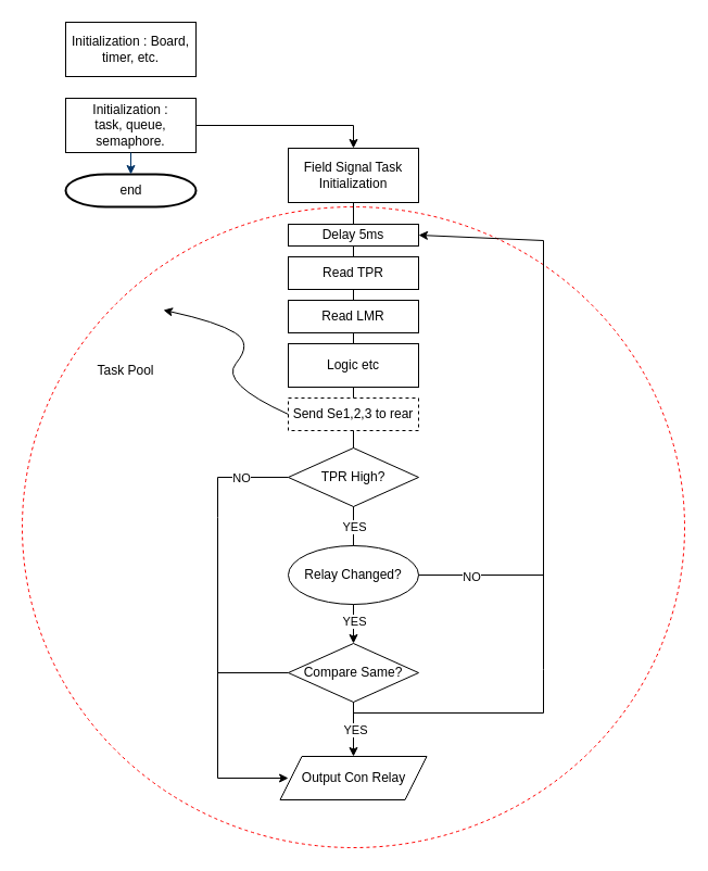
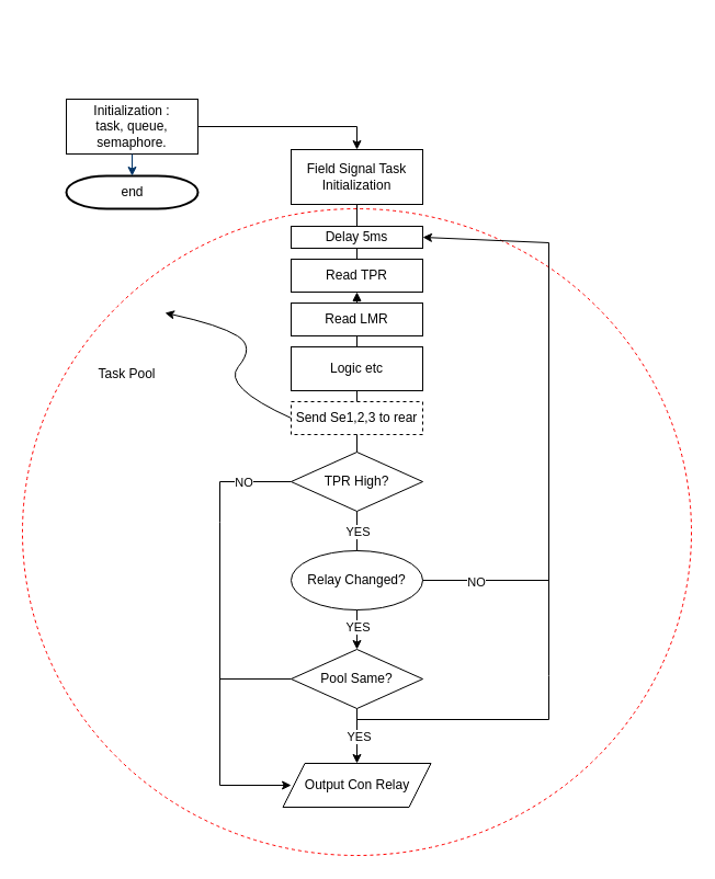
  <mxCell id="0" />
  <mxCell id="1" parent="0" />
  <mxCell id="2" value="" style="ellipse;whiteSpace=wrap;html=1;dashed=1;strokeColor=#ff0000;" parent="1" vertex="1"><mxGeometry x="20" y="190" width="610" height="590" as="geometry" /></mxCell>
  <mxCell id="3" value="end" style="shape=mxgraph.flowchart.terminator;strokeWidth=2;gradientColor=none;gradientDirection=north;fontStyle=0;html=1;" parent="1" vertex="1"><mxGeometry x="60" y="160" width="120" height="30" as="geometry" /></mxCell>
- <mxCell id="4" value="Initialization : Board, timer, etc." style="rounded=0;whiteSpace=wrap;html=1;" parent="1" vertex="1"><mxGeometry x="60" y="20" width="120" height="50" as="geometry" /></mxCell>
  <mxCell id="5" value="Initialization : &lt;br&gt;task, queue, semaphore." style="rounded=0;whiteSpace=wrap;html=1;" parent="1" vertex="1"><mxGeometry x="60" y="90" width="120" height="50" as="geometry" /></mxCell>
  <mxCell id="6" style="fontStyle=1;strokeColor=#003366;strokeWidth=1;html=1;exitX=0.5;exitY=1;exitDx=0;exitDy=0;entryX=0.5;entryY=0;entryDx=0;entryDy=0;entryPerimeter=0;" parent="1" source="5" target="3" edge="1"><mxGeometry relative="1" as="geometry"><mxPoint x="119.5" y="210" as="sourcePoint" /><mxPoint x="120" y="210" as="targetPoint" /></mxGeometry></mxCell>
  <mxCell id="7" value="" style="endArrow=classic;html=1;rounded=0;exitX=1;exitY=0.5;exitDx=0;exitDy=0;entryX=0.5;entryY=0;entryDx=0;entryDy=0;" parent="1" source="5" target="8" edge="1"><mxGeometry width="50" height="50" relative="1" as="geometry"><mxPoint x="180" y="91" as="sourcePoint" /><mxPoint x="320" y="176" as="targetPoint" /><Array as="points"><mxPoint x="325" y="115" /></Array></mxGeometry></mxCell>
  <mxCell id="8" value="Field Signal Task&lt;br&gt;Initialization" style="rounded=0;whiteSpace=wrap;html=1;" parent="1" vertex="1"><mxGeometry x="265" y="136" width="120" height="50" as="geometry" /></mxCell>
  <mxCell id="9" value="Delay 5ms" style="rounded=0;whiteSpace=wrap;html=1;" parent="1" vertex="1"><mxGeometry x="265" y="206" width="120" height="20" as="geometry" /></mxCell>
  <mxCell id="10" value="TPR High?" style="rhombus;whiteSpace=wrap;html=1;" parent="1" vertex="1"><mxGeometry x="265" y="412" width="120" height="54" as="geometry" /></mxCell>
  <mxCell id="11" value="Read TPR" style="rounded=0;whiteSpace=wrap;html=1;" parent="1" vertex="1"><mxGeometry x="265" y="236" width="120" height="30" as="geometry" /></mxCell>
  <mxCell id="12" value="Read LMR" style="rounded=0;whiteSpace=wrap;html=1;" parent="1" vertex="1"><mxGeometry x="265" y="276" width="120" height="30" as="geometry" /></mxCell>
  <mxCell id="13" value="Relay Changed?" style="ellipse;whiteSpace=wrap;html=1;" parent="1" vertex="1"><mxGeometry x="265" y="502" width="120" height="54" as="geometry" /></mxCell>
  <mxCell id="14" value="" style="endArrow=classic;html=1;rounded=0;exitX=0;exitY=0.5;exitDx=0;exitDy=0;entryX=0.056;entryY=0.5;entryDx=0;entryDy=0;entryPerimeter=0;" parent="1" source="10" target="34" edge="1"><mxGeometry width="50" height="50" relative="1" as="geometry"><mxPoint x="340" y="366" as="sourcePoint" /><mxPoint x="265" y="711" as="targetPoint" /><Array as="points"><mxPoint x="200" y="439" /><mxPoint x="200" y="476" /><mxPoint x="200" y="716" /></Array></mxGeometry></mxCell>
  <mxCell id="15" value="NO" style="edgeLabel;html=1;align=center;verticalAlign=middle;resizable=0;points=[];" parent="14" vertex="1" connectable="0"><mxGeometry x="-0.782" relative="1" as="geometry"><mxPoint as="offset" /></mxGeometry></mxCell>
  <mxCell id="16" value="" style="endArrow=classic;html=1;rounded=0;exitX=0.5;exitY=1;exitDx=0;exitDy=0;entryX=0.5;entryY=0;entryDx=0;entryDy=0;" parent="1" source="13" target="28" edge="1"><mxGeometry width="50" height="50" relative="1" as="geometry"><mxPoint x="340" y="366" as="sourcePoint" /><mxPoint x="325" y="566" as="targetPoint" /></mxGeometry></mxCell>
  <mxCell id="17" value="YES" style="edgeLabel;html=1;align=center;verticalAlign=middle;resizable=0;points=[];" parent="16" vertex="1" connectable="0"><mxGeometry y="1" relative="1" as="geometry"><mxPoint x="-1" y="-3" as="offset" /></mxGeometry></mxCell>
  <mxCell id="18" value="" style="endArrow=none;html=1;rounded=0;exitX=0.5;exitY=1;exitDx=0;exitDy=0;" parent="1" source="10" target="13" edge="1"><mxGeometry width="50" height="50" relative="1" as="geometry"><mxPoint x="340" y="366" as="sourcePoint" /><mxPoint x="390" y="316" as="targetPoint" /></mxGeometry></mxCell>
  <mxCell id="19" value="YES" style="edgeLabel;html=1;align=center;verticalAlign=middle;resizable=0;points=[];" parent="18" vertex="1" connectable="0"><mxGeometry x="0.1" relative="1" as="geometry"><mxPoint y="-2" as="offset" /></mxGeometry></mxCell>
  <mxCell id="20" value="" style="endArrow=classic;html=1;rounded=0;entryX=1;entryY=0.5;entryDx=0;entryDy=0;" parent="1" target="9" edge="1"><mxGeometry width="50" height="50" relative="1" as="geometry"><mxPoint x="325" y="656" as="sourcePoint" /><mxPoint x="390" y="316" as="targetPoint" /><Array as="points"><mxPoint x="500" y="656" /><mxPoint x="500" y="616" /><mxPoint x="500" y="221" /></Array></mxGeometry></mxCell>
  <mxCell id="21" value="" style="endArrow=none;html=1;rounded=0;exitX=1;exitY=0.5;exitDx=0;exitDy=0;" parent="1" source="13" edge="1"><mxGeometry width="50" height="50" relative="1" as="geometry"><mxPoint x="340" y="366" as="sourcePoint" /><mxPoint x="500" y="529" as="targetPoint" /></mxGeometry></mxCell>
  <mxCell id="22" value="NO" style="edgeLabel;html=1;align=center;verticalAlign=middle;resizable=0;points=[];" parent="21" vertex="1" connectable="0"><mxGeometry x="-0.159" y="-1" relative="1" as="geometry"><mxPoint as="offset" /></mxGeometry></mxCell>
  <mxCell id="23" value="" style="endArrow=none;html=1;rounded=0;exitX=0.5;exitY=0;exitDx=0;exitDy=0;entryX=0.5;entryY=1;entryDx=0;entryDy=0;" parent="1" source="10" target="12" edge="1"><mxGeometry width="50" height="50" relative="1" as="geometry"><mxPoint x="340" y="366" as="sourcePoint" /><mxPoint x="390" y="316" as="targetPoint" /></mxGeometry></mxCell>
- <mxCell id="24" value="" style="endArrow=none;html=1;rounded=0;exitX=0.5;exitY=0;exitDx=0;exitDy=0;entryX=0.5;entryY=1;entryDx=0;entryDy=0;" parent="1" source="12" target="11" edge="1"><mxGeometry width="50" height="50" relative="1" as="geometry"><mxPoint x="340" y="366" as="sourcePoint" /><mxPoint x="390" y="316" as="targetPoint" /></mxGeometry></mxCell>
+ <mxCell id="24" value="" style="endArrow=block;html=1;rounded=0;exitX=0.5;exitY=0;exitDx=0;exitDy=0;entryX=0.5;entryY=1;entryDx=0;entryDy=0;" parent="1" source="12" target="11" edge="1"><mxGeometry width="50" height="50" relative="1" as="geometry"><mxPoint x="340" y="366" as="sourcePoint" /><mxPoint x="390" y="316" as="targetPoint" /></mxGeometry></mxCell>
  <mxCell id="25" value="" style="endArrow=none;html=1;rounded=0;exitX=0.5;exitY=0;exitDx=0;exitDy=0;entryX=0.5;entryY=1;entryDx=0;entryDy=0;" parent="1" source="11" target="9" edge="1"><mxGeometry width="50" height="50" relative="1" as="geometry"><mxPoint x="340" y="366" as="sourcePoint" /><mxPoint x="390" y="316" as="targetPoint" /></mxGeometry></mxCell>
  <mxCell id="26" value="" style="endArrow=none;html=1;rounded=0;exitX=0.5;exitY=0;exitDx=0;exitDy=0;entryX=0.5;entryY=1;entryDx=0;entryDy=0;" parent="1" source="9" target="8" edge="1"><mxGeometry width="50" height="50" relative="1" as="geometry"><mxPoint x="340" y="390" as="sourcePoint" /><mxPoint x="390" y="340" as="targetPoint" /></mxGeometry></mxCell>
  <mxCell id="27" value="Task Pool" style="text;html=1;align=center;verticalAlign=middle;resizable=0;points=[];autosize=1;strokeColor=none;fillColor=none;" parent="1" vertex="1"><mxGeometry x="75" y="326" width="80" height="30" as="geometry" /></mxCell>
- <mxCell id="28" value="Compare Same?" style="rhombus;whiteSpace=wrap;html=1;" parent="1" vertex="1"><mxGeometry x="265" y="592" width="120" height="54" as="geometry" /></mxCell>
+ <mxCell id="28" value="Pool Same?" style="rhombus;whiteSpace=wrap;html=1;" parent="1" vertex="1"><mxGeometry x="265" y="592" width="120" height="54" as="geometry" /></mxCell>
  <mxCell id="29" value="" style="endArrow=classic;html=1;rounded=0;exitX=0.5;exitY=1;exitDx=0;exitDy=0;entryX=0.5;entryY=0;entryDx=0;entryDy=0;" parent="1" source="28" edge="1"><mxGeometry width="50" height="50" relative="1" as="geometry"><mxPoint x="334" y="636" as="sourcePoint" /><mxPoint x="325" y="696" as="targetPoint" /></mxGeometry></mxCell>
  <mxCell id="30" value="YES" style="edgeLabel;html=1;align=center;verticalAlign=middle;resizable=0;points=[];" parent="29" vertex="1" connectable="0"><mxGeometry y="1" relative="1" as="geometry"><mxPoint as="offset" /></mxGeometry></mxCell>
  <mxCell id="31" value="" style="endArrow=none;html=1;rounded=0;entryX=0;entryY=0.5;entryDx=0;entryDy=0;" parent="1" target="28" edge="1"><mxGeometry width="50" height="50" relative="1" as="geometry"><mxPoint x="200" y="619" as="sourcePoint" /><mxPoint x="390" y="416" as="targetPoint" /></mxGeometry></mxCell>
  <mxCell id="32" value="Send Se1,2,3 to rear" style="rounded=0;whiteSpace=wrap;html=1;dashed=1;" parent="1" vertex="1"><mxGeometry x="265" y="366" width="120" height="30" as="geometry" /></mxCell>
  <mxCell id="33" value="" style="curved=1;endArrow=classic;html=1;rounded=0;exitX=0;exitY=0.5;exitDx=0;exitDy=0;" parent="1" source="32" edge="1"><mxGeometry width="50" height="50" relative="1" as="geometry"><mxPoint x="276.62" y="362.28" as="sourcePoint" /><mxPoint x="149.997" y="284.999" as="targetPoint" /><Array as="points"><mxPoint x="201.62" y="352.28" /><mxPoint x="232" y="316" /><mxPoint x="200" y="296" /></Array></mxGeometry></mxCell>
  <mxCell id="34" value="Output Con Relay" style="shape=parallelogram;perimeter=parallelogramPerimeter;whiteSpace=wrap;html=1;fixedSize=1;" parent="1" vertex="1"><mxGeometry x="257.5" y="696" width="135" height="40" as="geometry" /></mxCell>
  <mxCell id="35" value="Logic etc" style="rounded=0;whiteSpace=wrap;html=1;" parent="1" vertex="1"><mxGeometry x="265" y="316" width="120" height="40" as="geometry" /></mxCell>
